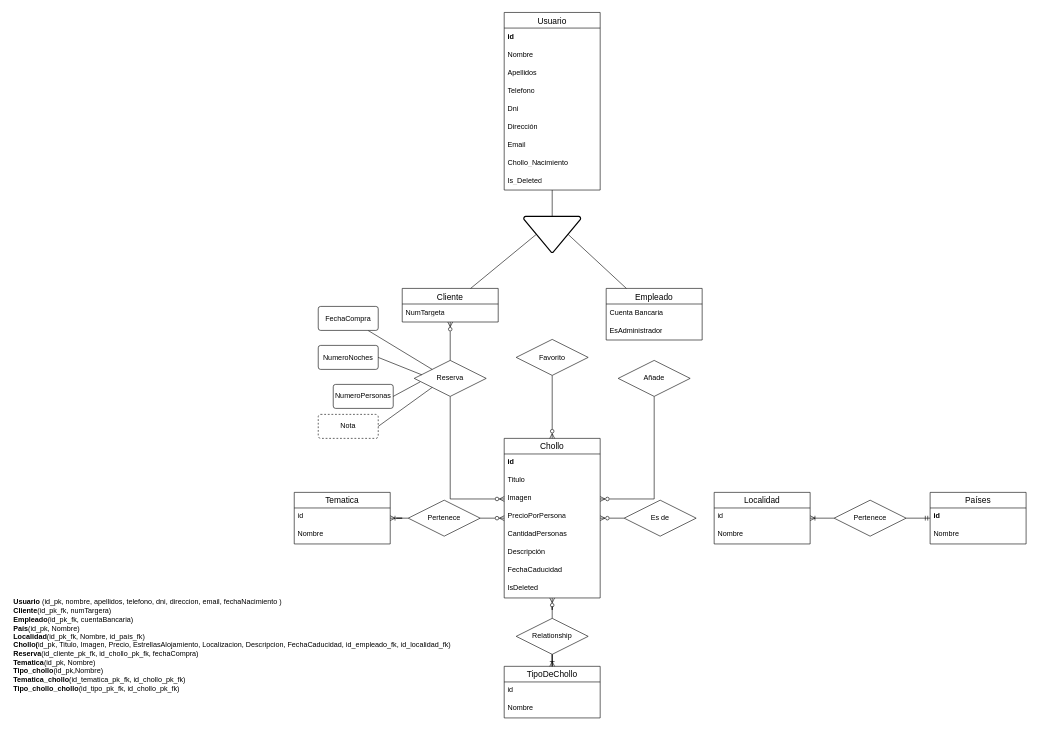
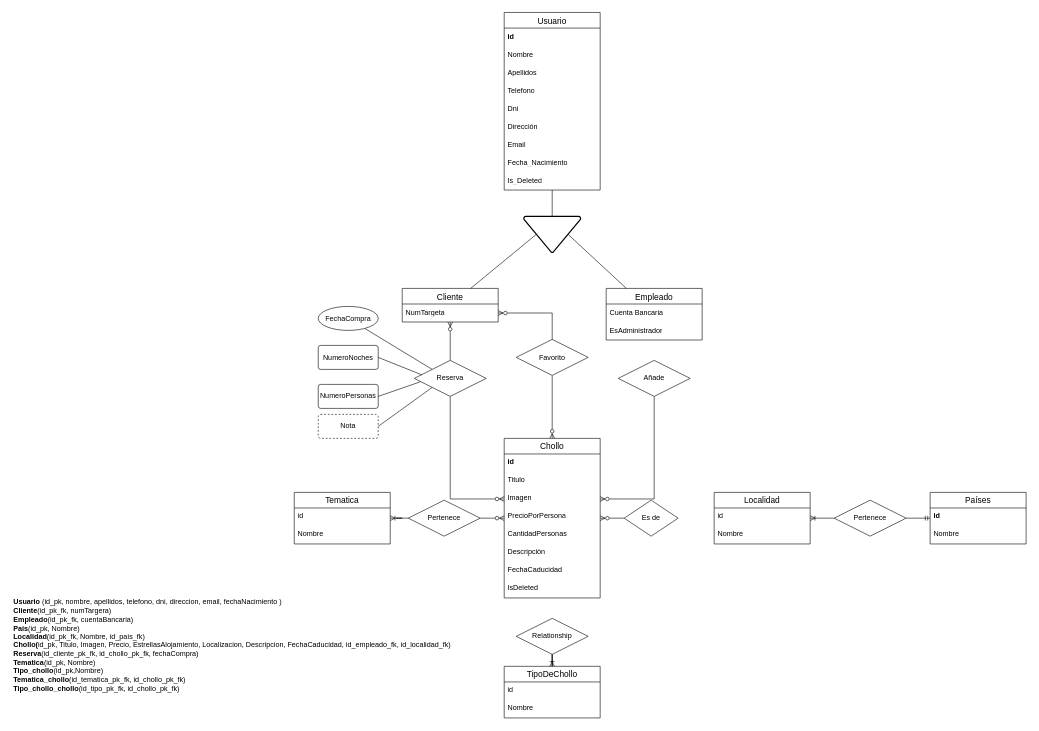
  <mxCell id="0" />
  <mxCell id="1" parent="0" />
  <mxCell id="2" value="Usuario" style="swimlane;fontStyle=0;childLayout=stackLayout;horizontal=1;startSize=26;horizontalStack=0;resizeParent=1;resizeParentMax=0;resizeLast=0;collapsible=1;marginBottom=0;align=center;fontSize=14;" vertex="1" parent="1"><mxGeometry x="840" y="20" width="160" height="296" as="geometry" /></mxCell>
  <mxCell id="3" value="&lt;b&gt;id&lt;/b&gt;" style="text;strokeColor=none;fillColor=none;spacingLeft=4;spacingRight=4;overflow=hidden;rotatable=0;points=[[0,0.5],[1,0.5]];portConstraint=eastwest;fontSize=12;whiteSpace=wrap;html=1;" vertex="1" parent="2"><mxGeometry y="26" width="160" height="30" as="geometry" /></mxCell>
  <mxCell id="4" value="Nombre" style="text;strokeColor=none;fillColor=none;spacingLeft=4;spacingRight=4;overflow=hidden;rotatable=0;points=[[0,0.5],[1,0.5]];portConstraint=eastwest;fontSize=12;whiteSpace=wrap;html=1;" vertex="1" parent="2"><mxGeometry y="56" width="160" height="30" as="geometry" /></mxCell>
  <mxCell id="5" value="Apellidos" style="text;strokeColor=none;fillColor=none;spacingLeft=4;spacingRight=4;overflow=hidden;rotatable=0;points=[[0,0.5],[1,0.5]];portConstraint=eastwest;fontSize=12;whiteSpace=wrap;html=1;" vertex="1" parent="2"><mxGeometry y="86" width="160" height="30" as="geometry" /></mxCell>
  <mxCell id="6" value="Telefono" style="text;strokeColor=none;fillColor=none;spacingLeft=4;spacingRight=4;overflow=hidden;rotatable=0;points=[[0,0.5],[1,0.5]];portConstraint=eastwest;fontSize=12;whiteSpace=wrap;html=1;" vertex="1" parent="2"><mxGeometry y="116" width="160" height="30" as="geometry" /></mxCell>
  <mxCell id="7" value="Dni" style="text;strokeColor=none;fillColor=none;spacingLeft=4;spacingRight=4;overflow=hidden;rotatable=0;points=[[0,0.5],[1,0.5]];portConstraint=eastwest;fontSize=12;whiteSpace=wrap;html=1;" vertex="1" parent="2"><mxGeometry y="146" width="160" height="30" as="geometry" /></mxCell>
  <mxCell id="8" value="Dirección" style="text;strokeColor=none;fillColor=none;spacingLeft=4;spacingRight=4;overflow=hidden;rotatable=0;points=[[0,0.5],[1,0.5]];portConstraint=eastwest;fontSize=12;whiteSpace=wrap;html=1;" vertex="1" parent="2"><mxGeometry y="176" width="160" height="30" as="geometry" /></mxCell>
  <mxCell id="9" value="Email" style="text;strokeColor=none;fillColor=none;spacingLeft=4;spacingRight=4;overflow=hidden;rotatable=0;points=[[0,0.5],[1,0.5]];portConstraint=eastwest;fontSize=12;whiteSpace=wrap;html=1;" vertex="1" parent="2"><mxGeometry y="206" width="160" height="30" as="geometry" /></mxCell>
- <mxCell id="10" value="Chollo_Nacimiento" style="text;strokeColor=none;fillColor=none;spacingLeft=4;spacingRight=4;overflow=hidden;rotatable=0;points=[[0,0.5],[1,0.5]];portConstraint=eastwest;fontSize=12;whiteSpace=wrap;html=1;" vertex="1" parent="2"><mxGeometry y="236" width="160" height="30" as="geometry" /></mxCell>
+ <mxCell id="10" value="Fecha_Nacimiento" style="text;strokeColor=none;fillColor=none;spacingLeft=4;spacingRight=4;overflow=hidden;rotatable=0;points=[[0,0.5],[1,0.5]];portConstraint=eastwest;fontSize=12;whiteSpace=wrap;html=1;" vertex="1" parent="2"><mxGeometry y="236" width="160" height="30" as="geometry" /></mxCell>
  <mxCell id="11" value="Is_Deleted" style="text;strokeColor=none;fillColor=none;spacingLeft=4;spacingRight=4;overflow=hidden;rotatable=0;points=[[0,0.5],[1,0.5]];portConstraint=eastwest;fontSize=12;whiteSpace=wrap;html=1;" vertex="1" parent="2"><mxGeometry y="266" width="160" height="30" as="geometry" /></mxCell>
  <mxCell id="12" value="Cliente" style="swimlane;fontStyle=0;childLayout=stackLayout;horizontal=1;startSize=26;horizontalStack=0;resizeParent=1;resizeParentMax=0;resizeLast=0;collapsible=1;marginBottom=0;align=center;fontSize=14;" vertex="1" parent="1"><mxGeometry x="670" y="480" width="160" height="56" as="geometry" /></mxCell>
  <mxCell id="13" value="NumTargeta" style="text;strokeColor=none;fillColor=none;spacingLeft=4;spacingRight=4;overflow=hidden;rotatable=0;points=[[0,0.5],[1,0.5]];portConstraint=eastwest;fontSize=12;whiteSpace=wrap;html=1;" vertex="1" parent="12"><mxGeometry y="26" width="160" height="30" as="geometry" /></mxCell>
  <mxCell id="14" value="Empleado" style="swimlane;fontStyle=0;childLayout=stackLayout;horizontal=1;startSize=26;horizontalStack=0;resizeParent=1;resizeParentMax=0;resizeLast=0;collapsible=1;marginBottom=0;align=center;fontSize=14;" vertex="1" parent="1"><mxGeometry x="1010" y="480" width="160" height="86" as="geometry" /></mxCell>
  <mxCell id="15" value="Cuenta Bancaria" style="text;strokeColor=none;fillColor=none;spacingLeft=4;spacingRight=4;overflow=hidden;rotatable=0;points=[[0,0.5],[1,0.5]];portConstraint=eastwest;fontSize=12;whiteSpace=wrap;html=1;" vertex="1" parent="14"><mxGeometry y="26" width="160" height="30" as="geometry" /></mxCell>
  <mxCell id="16" value="EsAdministrador" style="text;strokeColor=none;fillColor=none;spacingLeft=4;spacingRight=4;overflow=hidden;rotatable=0;points=[[0,0.5],[1,0.5]];portConstraint=eastwest;fontSize=12;whiteSpace=wrap;html=1;" vertex="1" parent="14"><mxGeometry y="56" width="160" height="30" as="geometry" /></mxCell>
  <mxCell id="17" value="" style="strokeWidth=2;html=1;shape=mxgraph.flowchart.extract_or_measurement;whiteSpace=wrap;rotation=-180;" vertex="1" parent="1"><mxGeometry x="872.5" y="360" width="95" height="60" as="geometry" /></mxCell>
  <mxCell id="18" value="" style="endArrow=none;html=1;rounded=0;" edge="1" parent="1" source="17" target="2"><mxGeometry width="50" height="50" relative="1" as="geometry"><mxPoint x="990" y="430" as="sourcePoint" /><mxPoint x="1040" y="380" as="targetPoint" /></mxGeometry></mxCell>
  <mxCell id="19" value="" style="endArrow=none;html=1;rounded=0;entryX=0.22;entryY=0.5;entryDx=0;entryDy=0;entryPerimeter=0;" edge="1" parent="1" source="14" target="17"><mxGeometry width="50" height="50" relative="1" as="geometry"><mxPoint x="1010" y="440" as="sourcePoint" /><mxPoint x="1060" y="390" as="targetPoint" /></mxGeometry></mxCell>
  <mxCell id="20" value="" style="endArrow=none;html=1;rounded=0;entryX=0.78;entryY=0.5;entryDx=0;entryDy=0;entryPerimeter=0;" edge="1" parent="1" source="12" target="17"><mxGeometry width="50" height="50" relative="1" as="geometry"><mxPoint x="1010" y="440" as="sourcePoint" /><mxPoint x="1060" y="390" as="targetPoint" /></mxGeometry></mxCell>
  <mxCell id="21" value="Chollo" style="swimlane;fontStyle=0;childLayout=stackLayout;horizontal=1;startSize=26;horizontalStack=0;resizeParent=1;resizeParentMax=0;resizeLast=0;collapsible=1;marginBottom=0;align=center;fontSize=14;" vertex="1" parent="1"><mxGeometry x="840" y="730" width="160" height="266" as="geometry" /></mxCell>
  <mxCell id="22" value="&lt;b&gt;id&lt;/b&gt;" style="text;strokeColor=none;fillColor=none;spacingLeft=4;spacingRight=4;overflow=hidden;rotatable=0;points=[[0,0.5],[1,0.5]];portConstraint=eastwest;fontSize=12;whiteSpace=wrap;html=1;" vertex="1" parent="21"><mxGeometry y="26" width="160" height="30" as="geometry" /></mxCell>
  <mxCell id="23" value="Titulo" style="text;strokeColor=none;fillColor=none;spacingLeft=4;spacingRight=4;overflow=hidden;rotatable=0;points=[[0,0.5],[1,0.5]];portConstraint=eastwest;fontSize=12;whiteSpace=wrap;html=1;" vertex="1" parent="21"><mxGeometry y="56" width="160" height="30" as="geometry" /></mxCell>
  <mxCell id="24" value="Imagen" style="text;strokeColor=none;fillColor=none;spacingLeft=4;spacingRight=4;overflow=hidden;rotatable=0;points=[[0,0.5],[1,0.5]];portConstraint=eastwest;fontSize=12;whiteSpace=wrap;html=1;" vertex="1" parent="21"><mxGeometry y="86" width="160" height="30" as="geometry" /></mxCell>
  <mxCell id="25" value="PrecioPorPersona" style="text;strokeColor=none;fillColor=none;spacingLeft=4;spacingRight=4;overflow=hidden;rotatable=0;points=[[0,0.5],[1,0.5]];portConstraint=eastwest;fontSize=12;whiteSpace=wrap;html=1;" vertex="1" parent="21"><mxGeometry y="116" width="160" height="30" as="geometry" /></mxCell>
  <mxCell id="26" value="CantidadPersonas" style="text;strokeColor=none;fillColor=none;spacingLeft=4;spacingRight=4;overflow=hidden;rotatable=0;points=[[0,0.5],[1,0.5]];portConstraint=eastwest;fontSize=12;whiteSpace=wrap;html=1;" vertex="1" parent="21"><mxGeometry y="146" width="160" height="30" as="geometry" /></mxCell>
  <mxCell id="27" value="Descripción" style="text;strokeColor=none;fillColor=none;spacingLeft=4;spacingRight=4;overflow=hidden;rotatable=0;points=[[0,0.5],[1,0.5]];portConstraint=eastwest;fontSize=12;whiteSpace=wrap;html=1;" vertex="1" parent="21"><mxGeometry y="176" width="160" height="30" as="geometry" /></mxCell>
  <mxCell id="28" value="FechaCaducidad" style="text;strokeColor=none;fillColor=none;spacingLeft=4;spacingRight=4;overflow=hidden;rotatable=0;points=[[0,0.5],[1,0.5]];portConstraint=eastwest;fontSize=12;whiteSpace=wrap;html=1;" vertex="1" parent="21"><mxGeometry y="206" width="160" height="30" as="geometry" /></mxCell>
  <mxCell id="29" value="IsDeleted&lt;br&gt;" style="text;strokeColor=none;fillColor=none;spacingLeft=4;spacingRight=4;overflow=hidden;rotatable=0;points=[[0,0.5],[1,0.5]];portConstraint=eastwest;fontSize=12;whiteSpace=wrap;html=1;" vertex="1" parent="21"><mxGeometry y="236" width="160" height="30" as="geometry" /></mxCell>
  <mxCell id="30" style="edgeStyle=orthogonalEdgeStyle;rounded=0;orthogonalLoop=1;jettySize=auto;html=1;entryX=1;entryY=0.5;entryDx=0;entryDy=0;endArrow=ERzeroToMany;endFill=0;" edge="1" parent="1" source="31" target="24"><mxGeometry relative="1" as="geometry" /></mxCell>
  <mxCell id="31" value="Añade" style="shape=rhombus;perimeter=rhombusPerimeter;whiteSpace=wrap;html=1;align=center;" vertex="1" parent="1"><mxGeometry x="1030" y="600" width="120" height="60" as="geometry" /></mxCell>
  <mxCell id="32" style="edgeStyle=orthogonalEdgeStyle;rounded=0;orthogonalLoop=1;jettySize=auto;html=1;endArrow=ERzeroToMany;endFill=0;" edge="1" parent="1" source="34" target="12"><mxGeometry relative="1" as="geometry" /></mxCell>
  <mxCell id="33" style="edgeStyle=orthogonalEdgeStyle;rounded=0;orthogonalLoop=1;jettySize=auto;html=1;entryX=0;entryY=0.5;entryDx=0;entryDy=0;endArrow=ERzeroToMany;endFill=0;" edge="1" parent="1" source="34" target="24"><mxGeometry relative="1" as="geometry" /></mxCell>
  <mxCell id="34" value="Reserva" style="shape=rhombus;perimeter=rhombusPerimeter;whiteSpace=wrap;html=1;align=center;" vertex="1" parent="1"><mxGeometry x="690" y="600" width="120" height="60" as="geometry" /></mxCell>
  <mxCell id="35" value="" style="endArrow=none;html=1;rounded=0;exitX=0;exitY=0;exitDx=0;exitDy=0;" edge="1" parent="1" source="34" target="36"><mxGeometry width="50" height="50" relative="1" as="geometry"><mxPoint x="920" y="790" as="sourcePoint" /><mxPoint x="670" y="630" as="targetPoint" /></mxGeometry></mxCell>
- <mxCell id="36" value="FechaCompra" style="rounded=1;arcSize=10;whiteSpace=wrap;html=1;align=center;" vertex="1" parent="1"><mxGeometry x="530" y="510" width="100" height="40" as="geometry" /></mxCell>
+ <mxCell id="36" value="FechaCompra" style="ellipse;arcSize=10;whiteSpace=wrap;html=1;align=center;" vertex="1" parent="1"><mxGeometry x="530" y="510" width="100" height="40" as="geometry" /></mxCell>
  <mxCell id="37" value="&lt;b&gt;Usuario &lt;/b&gt;(id_pk, nombre, apellidos, telefono, dni, direccion, email, fechaNacimiento )&lt;br&gt;&lt;b&gt;Cliente&lt;/b&gt;(id_pk_fk, numTargera)&lt;br&gt;&lt;b&gt;Empleado&lt;/b&gt;(id_pk_fk, cuentaBancaria)&lt;br&gt;&lt;b&gt;País&lt;/b&gt;(id_pk, Nombre)&lt;br&gt;&lt;b&gt;Localidad&lt;/b&gt;(id_pk_fk, Nombre, id_país_fk)&lt;br&gt;&lt;b&gt;Chollo(&lt;/b&gt;id_pk,&lt;b&gt;&amp;nbsp;&lt;/b&gt;Titulo, Imagen, Precio, EstrellasAlojamiento, Localizacion, Descripcion, FechaCaducidad, id_empleado_fk, id_localidad_fk)&lt;br&gt;&lt;b&gt;Reserva&lt;/b&gt;(id_cliente_pk_fk, id_chollo_pk_fk, fechaCompra)&lt;br&gt;&lt;b&gt;Tematica&lt;/b&gt;(id_pk, Nombre)&lt;br&gt;&lt;b&gt;Tipo_chollo&lt;/b&gt;(id_pk,Nombre)&lt;br&gt;&lt;b&gt;Tematica_chollo&lt;/b&gt;(id_tematica_pk_fk, id_chollo_pk_fk)&lt;br&gt;&lt;b&gt;Tipo_chollo_chollo&lt;/b&gt;(id_tipo_pk_fk, id_chollo_pk_fk)" style="text;html=1;strokeColor=none;fillColor=none;align=left;verticalAlign=middle;whiteSpace=wrap;rounded=0;" vertex="1" parent="1"><mxGeometry x="20" y="970" width="790" height="210" as="geometry" /></mxCell>
+ <mxCell id="38" style="edgeStyle=orthogonalEdgeStyle;rounded=0;orthogonalLoop=1;jettySize=auto;html=1;entryX=1;entryY=0.5;entryDx=0;entryDy=0;endArrow=ERzeroToMany;endFill=0;" edge="1" parent="1" source="40" target="13"><mxGeometry relative="1" as="geometry" /></mxCell>
  <mxCell id="39" style="edgeStyle=orthogonalEdgeStyle;rounded=0;orthogonalLoop=1;jettySize=auto;html=1;entryX=0.5;entryY=0;entryDx=0;entryDy=0;endArrow=ERzeroToMany;endFill=0;" edge="1" parent="1" source="40" target="21"><mxGeometry relative="1" as="geometry" /></mxCell>
  <mxCell id="40" value="Favorito" style="shape=rhombus;perimeter=rhombusPerimeter;whiteSpace=wrap;html=1;align=center;" vertex="1" parent="1"><mxGeometry x="860" y="565" width="120" height="60" as="geometry" /></mxCell>
  <mxCell id="41" value="Tematica" style="swimlane;fontStyle=0;childLayout=stackLayout;horizontal=1;startSize=26;horizontalStack=0;resizeParent=1;resizeParentMax=0;resizeLast=0;collapsible=1;marginBottom=0;align=center;fontSize=14;" vertex="1" parent="1"><mxGeometry y="820" width="160" height="86" as="geometry" x="490" /></mxCell>
  <mxCell id="42" value="id" style="text;strokeColor=none;fillColor=none;spacingLeft=4;spacingRight=4;overflow=hidden;rotatable=0;points=[[0,0.5],[1,0.5]];portConstraint=eastwest;fontSize=12;whiteSpace=wrap;html=1;" vertex="1" parent="41"><mxGeometry y="26" width="160" height="30" as="geometry" /></mxCell>
  <mxCell id="43" value="Nombre" style="text;strokeColor=none;fillColor=none;spacingLeft=4;spacingRight=4;overflow=hidden;rotatable=0;points=[[0,0.5],[1,0.5]];portConstraint=eastwest;fontSize=12;whiteSpace=wrap;html=1;" vertex="1" parent="41"><mxGeometry y="56" width="160" height="30" as="geometry" /></mxCell>
  <mxCell id="44" style="edgeStyle=orthogonalEdgeStyle;rounded=0;orthogonalLoop=1;jettySize=auto;html=1;endArrow=ERzeroToMany;endFill=0;" edge="1" parent="1" source="46" target="21"><mxGeometry relative="1" as="geometry" /></mxCell>
  <mxCell id="45" style="edgeStyle=orthogonalEdgeStyle;rounded=0;orthogonalLoop=1;jettySize=auto;html=1;endArrow=ERoneToMany;endFill=0;" edge="1" parent="1" source="46" target="41"><mxGeometry relative="1" as="geometry" /></mxCell>
  <mxCell id="46" value="Pertenece" style="shape=rhombus;perimeter=rhombusPerimeter;whiteSpace=wrap;html=1;align=center;" vertex="1" parent="1"><mxGeometry x="680" y="833" width="120" height="60" as="geometry" /></mxCell>
  <mxCell id="47" value="Países" style="swimlane;fontStyle=0;childLayout=stackLayout;horizontal=1;startSize=26;horizontalStack=0;resizeParent=1;resizeParentMax=0;resizeLast=0;collapsible=1;marginBottom=0;align=center;fontSize=14;" vertex="1" parent="1"><mxGeometry x="1550" y="820" width="160" height="86" as="geometry" /></mxCell>
  <mxCell id="48" value="&lt;b&gt;id&lt;/b&gt;" style="text;strokeColor=none;fillColor=none;spacingLeft=4;spacingRight=4;overflow=hidden;rotatable=0;points=[[0,0.5],[1,0.5]];portConstraint=eastwest;fontSize=12;whiteSpace=wrap;html=1;" vertex="1" parent="47"><mxGeometry y="26" width="160" height="30" as="geometry" /></mxCell>
  <mxCell id="49" value="Nombre" style="text;strokeColor=none;fillColor=none;spacingLeft=4;spacingRight=4;overflow=hidden;rotatable=0;points=[[0,0.5],[1,0.5]];portConstraint=eastwest;fontSize=12;whiteSpace=wrap;html=1;" vertex="1" parent="47"><mxGeometry y="56" width="160" height="30" as="geometry" /></mxCell>
  <mxCell id="50" value="Localidad" style="swimlane;fontStyle=0;childLayout=stackLayout;horizontal=1;startSize=26;horizontalStack=0;resizeParent=1;resizeParentMax=0;resizeLast=0;collapsible=1;marginBottom=0;align=center;fontSize=14;" vertex="1" parent="1"><mxGeometry x="1190" y="820" width="160" height="86" as="geometry" /></mxCell>
  <mxCell id="51" value="id" style="text;strokeColor=none;fillColor=none;spacingLeft=4;spacingRight=4;overflow=hidden;rotatable=0;points=[[0,0.5],[1,0.5]];portConstraint=eastwest;fontSize=12;whiteSpace=wrap;html=1;" vertex="1" parent="50"><mxGeometry y="26" width="160" height="30" as="geometry" /></mxCell>
  <mxCell id="52" value="Nombre" style="text;strokeColor=none;fillColor=none;spacingLeft=4;spacingRight=4;overflow=hidden;rotatable=0;points=[[0,0.5],[1,0.5]];portConstraint=eastwest;fontSize=12;whiteSpace=wrap;html=1;" vertex="1" parent="50"><mxGeometry y="56" width="160" height="30" as="geometry" /></mxCell>
  <mxCell id="53" style="edgeStyle=orthogonalEdgeStyle;rounded=0;orthogonalLoop=1;jettySize=auto;html=1;endArrow=ERmandOne;endFill=0;" edge="1" parent="1" source="55" target="47"><mxGeometry relative="1" as="geometry" /></mxCell>
  <mxCell id="54" style="edgeStyle=orthogonalEdgeStyle;rounded=0;orthogonalLoop=1;jettySize=auto;html=1;endArrow=ERoneToMany;endFill=0;" edge="1" parent="1" source="55" target="50"><mxGeometry relative="1" as="geometry" /></mxCell>
  <mxCell id="55" value="Pertenece" style="shape=rhombus;perimeter=rhombusPerimeter;whiteSpace=wrap;html=1;align=center;" vertex="1" parent="1"><mxGeometry x="1390" y="833" width="120" height="60" as="geometry" /></mxCell>
  <mxCell id="56" style="edgeStyle=orthogonalEdgeStyle;rounded=0;orthogonalLoop=1;jettySize=auto;html=1;endArrow=ERzeroToMany;endFill=0;" edge="1" parent="1" source="57" target="21"><mxGeometry relative="1" as="geometry" /></mxCell>
- <mxCell id="57" value="Es de" style="shape=rhombus;perimeter=rhombusPerimeter;whiteSpace=wrap;html=1;align=center;" vertex="1" parent="1"><mxGeometry x="1040" y="833" width="120" height="60" as="geometry" /></mxCell>
+ <mxCell id="57" value="Es de" style="shape=rhombus;perimeter=rhombusPerimeter;whiteSpace=wrap;html=1;align=center;" vertex="1" parent="1"><mxGeometry x="1040" y="833" width="90" height="60" as="geometry" /></mxCell>
  <mxCell id="58" value="Nota" style="rounded=1;arcSize=10;whiteSpace=wrap;html=1;align=center;dashed=1;" vertex="1" parent="1"><mxGeometry x="530" y="690" width="100" height="40" as="geometry" /></mxCell>
  <mxCell id="59" value="" style="endArrow=none;html=1;rounded=0;entryX=0;entryY=1;entryDx=0;entryDy=0;exitX=1;exitY=0.5;exitDx=0;exitDy=0;" edge="1" parent="1" source="58" target="34"><mxGeometry width="50" height="50" relative="1" as="geometry"><mxPoint x="830" y="660" as="sourcePoint" /><mxPoint x="880" y="610" as="targetPoint" /></mxGeometry></mxCell>
  <mxCell id="60" value="NumeroNoches" style="rounded=1;arcSize=10;whiteSpace=wrap;html=1;align=center;" vertex="1" parent="1"><mxGeometry x="530" y="575" width="100" height="40" as="geometry" /></mxCell>
- <mxCell id="61" value="NumeroPersonas" style="rounded=1;arcSize=10;whiteSpace=wrap;html=1;align=center;" vertex="1" parent="1"><mxGeometry x="555" y="640" width="100" height="40" as="geometry" /></mxCell>
+ <mxCell id="61" value="NumeroPersonas" style="rounded=1;arcSize=10;whiteSpace=wrap;html=1;align=center;" vertex="1" parent="1"><mxGeometry x="530" y="640" width="100" height="40" as="geometry" /></mxCell>
  <mxCell id="62" value="" style="endArrow=none;html=1;rounded=0;entryX=1;entryY=0.5;entryDx=0;entryDy=0;exitX=0.105;exitY=0.4;exitDx=0;exitDy=0;exitPerimeter=0;" edge="1" parent="1" source="34" target="60"><mxGeometry width="50" height="50" relative="1" as="geometry"><mxPoint x="920" y="720" as="sourcePoint" /><mxPoint x="970" y="670" as="targetPoint" /></mxGeometry></mxCell>
  <mxCell id="63" value="" style="endArrow=none;html=1;rounded=0;entryX=1;entryY=0.5;entryDx=0;entryDy=0;exitX=0.082;exitY=0.597;exitDx=0;exitDy=0;exitPerimeter=0;" edge="1" parent="1" source="34" target="61"><mxGeometry width="50" height="50" relative="1" as="geometry"><mxPoint x="920" y="720" as="sourcePoint" /><mxPoint x="970" y="670" as="targetPoint" /></mxGeometry></mxCell>
  <mxCell id="64" value="TipoDeChollo" style="swimlane;fontStyle=0;childLayout=stackLayout;horizontal=1;startSize=26;horizontalStack=0;resizeParent=1;resizeParentMax=0;resizeLast=0;collapsible=1;marginBottom=0;align=center;fontSize=14;" vertex="1" parent="1"><mxGeometry x="840" y="1110" width="160" height="86" as="geometry" /></mxCell>
  <mxCell id="65" value="id" style="text;strokeColor=none;fillColor=none;spacingLeft=4;spacingRight=4;overflow=hidden;rotatable=0;points=[[0,0.5],[1,0.5]];portConstraint=eastwest;fontSize=12;whiteSpace=wrap;html=1;" vertex="1" parent="64"><mxGeometry y="26" width="160" height="30" as="geometry" /></mxCell>
  <mxCell id="66" value="Nombre" style="text;strokeColor=none;fillColor=none;spacingLeft=4;spacingRight=4;overflow=hidden;rotatable=0;points=[[0,0.5],[1,0.5]];portConstraint=eastwest;fontSize=12;whiteSpace=wrap;html=1;" vertex="1" parent="64"><mxGeometry y="56" width="160" height="30" as="geometry" /></mxCell>
  <mxCell id="67" style="edgeStyle=orthogonalEdgeStyle;rounded=0;orthogonalLoop=1;jettySize=auto;html=1;endArrow=ERoneToMany;endFill=0;" edge="1" parent="1" source="69" target="64"><mxGeometry relative="1" as="geometry" /></mxCell>
- <mxCell id="68" style="edgeStyle=orthogonalEdgeStyle;rounded=0;orthogonalLoop=1;jettySize=auto;html=1;endArrow=ERzeroToMany;endFill=0;" edge="1" parent="1" source="69" target="21"><mxGeometry relative="1" as="geometry" /></mxCell>
  <mxCell id="69" value="Relationship" style="shape=rhombus;perimeter=rhombusPerimeter;whiteSpace=wrap;html=1;align=center;" vertex="1" parent="1"><mxGeometry x="860" y="1030" width="120" height="60" as="geometry" /></mxCell>
